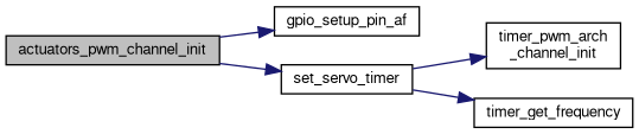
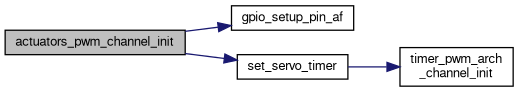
  digraph {
    rankdir=LR
    node [color=black fillcolor=white fontname=FreeSans fontsize=10 shape=record style=filled]
    edge [color=midnightblue fontname=FreeSans fontsize=10 labelfontname=FreeSans labelfontsize=10 style=solid]
    n1 [fillcolor=grey75 fontcolor=black height=0.2 label=actuators_pwm_channel_init width=0.4]
    n2 [height=0.2 label=gpio_setup_pin_af width=0.4]
    n3 [height=0.2 label=set_servo_timer width=0.4]
    n4 [height=0.2 label="timer_pwm_arch\l_channel_init" width=0.4]
-   n5 [height=0.2 label=timer_get_frequency width=0.4]
    n1 -> n2
    n1 -> n3
    n3 -> n4
-   n3 -> n5
  }
